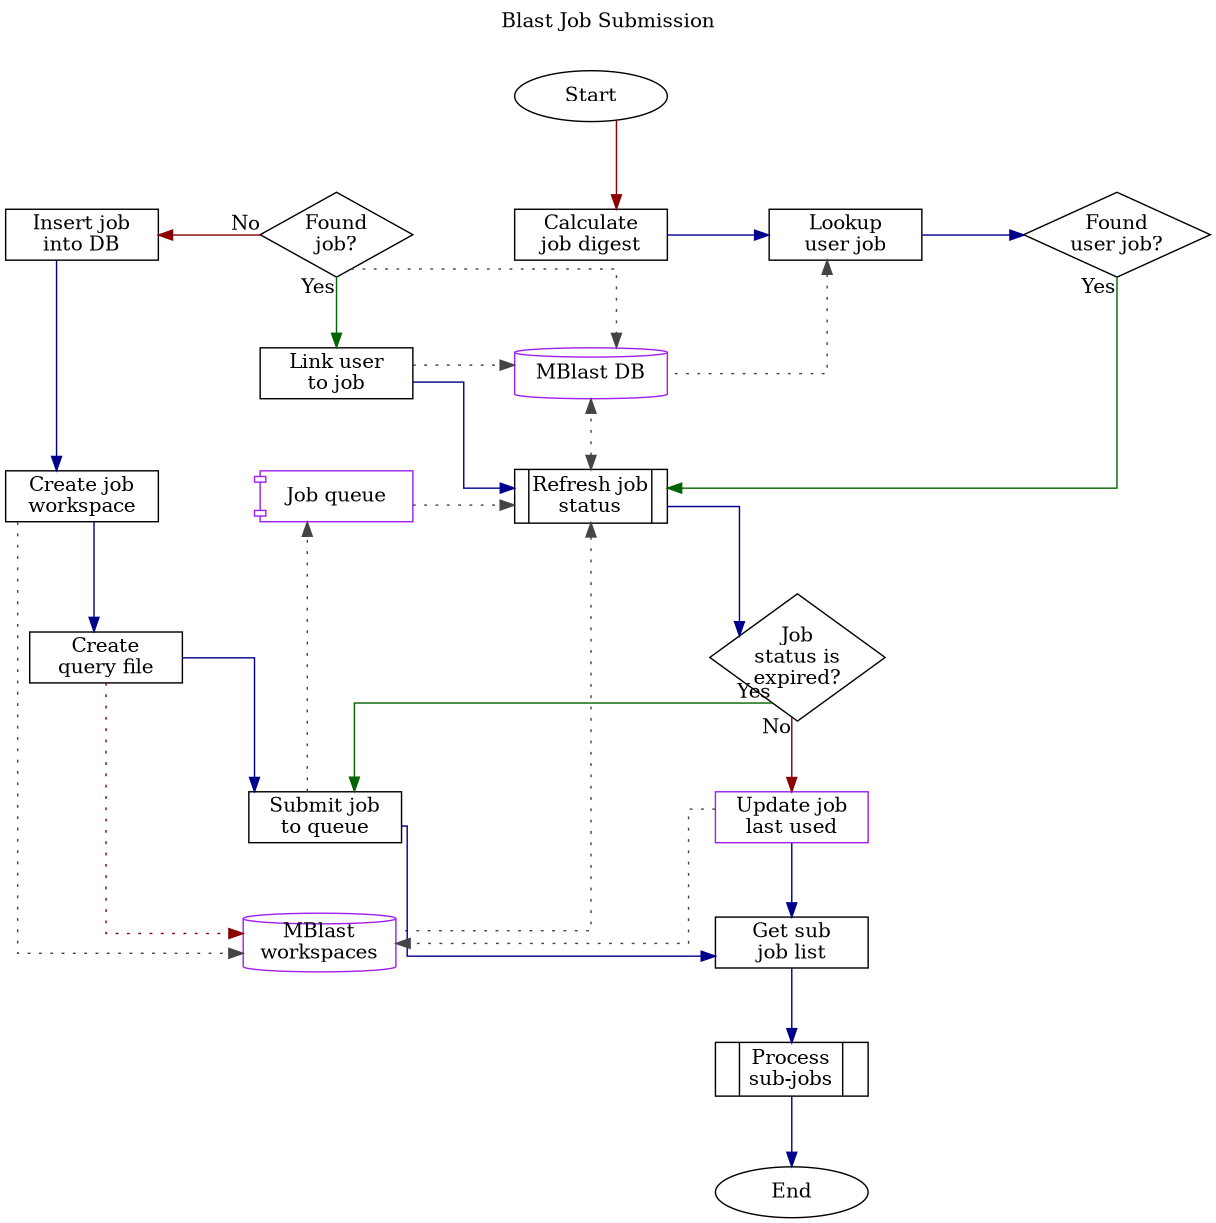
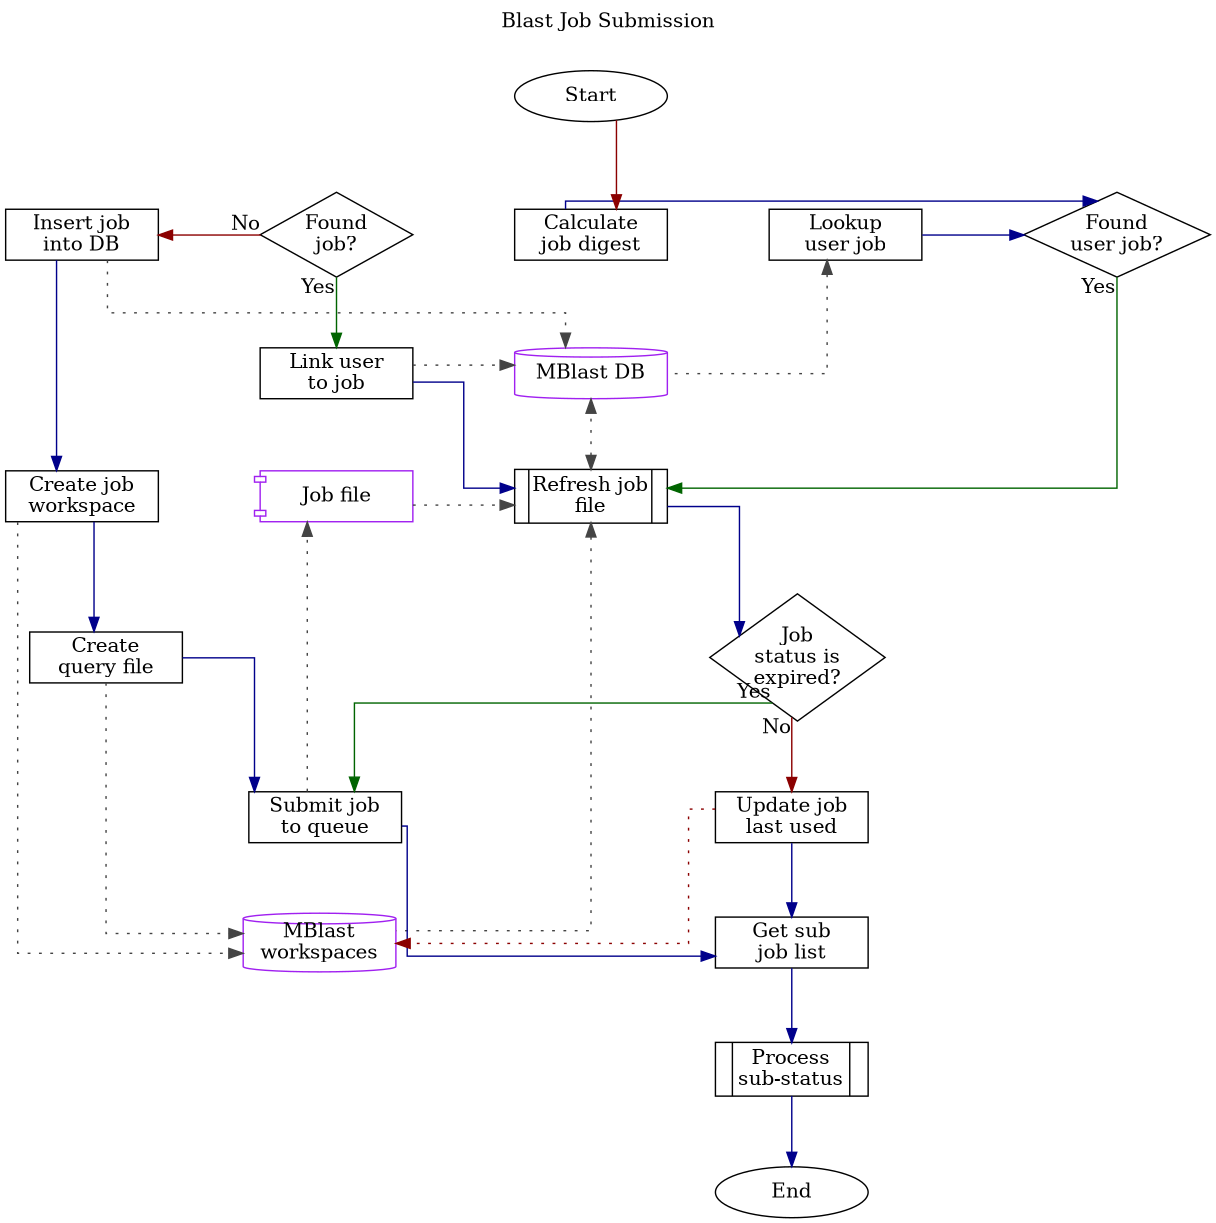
  digraph {
    compound=true
    label="Blast Job Submission"
    labelloc=t
    nodesep=1
    ranksep=0.7
    splines=ortho
    node [margin=0 shape=rect]
    edge [color=darkblue]
    n1 [color=purple label="MBlast DB" shape=cylinder width=1.5]
    n2 [color=purple label="MBlast\nworkspaces" shape=cylinder width=1.5]
-   n3 [color=purple label="Job queue" shape=component width=1.5]
+   n3 [color=purple label="Job file" shape=component width=1.5]
    n4 [label="Calculate\njob digest" width=1.5]
    n5 [label="Lookup\nuser job" width=1.5]
    n6 [label="Found\nuser job?" shape=diamond width=1.5]
    n7 [label="Found\njob?" shape=diamond width=1.5]
    n8 [label="Insert job\ninto DB" width=1.5]
    n9 [label="Link user\nto job" width=1.5]
-   n10 [label="|Refresh job\nstatus|" shape=record width=1.5]
+   n10 [label="|Refresh job\nfile|" shape=record width=1.5]
    n11 [label="Create\nquery file" width=1.5]
    n12 [label="Job\nstatus is\nexpired?" shape=diamond width=1.5]
    n13 [label="Create job\nworkspace" width=1.5]
    n14 [label="Submit job\nto queue" width=1.5]
-   n15 [label="Update job\nlast used" width=1.5 color=purple]
+   n15 [label="Update job\nlast used" width=1.5]
    Start [shape=oval width=1.5]
    n17 [label="Get sub\njob list" width=1.5]
-   n18 [label="| Process\nsub-jobs |" shape=record width=1.5]
+   n18 [label="| Process\nsub-status |" shape=record width=1.5]
    n19 [label=End shape=oval width=1.5]
    subgraph sub_1 {
      n1
      n2
      n3
    }
    subgraph sub_2 {
      rank=same
      n4
      n5
      n6
    }
    subgraph sub_3 {
      rank=same
      n7
      n8
    }
    subgraph sub_4 {
      rank=same
      n1
      n9
    }
    subgraph sub_5 {
      rank=same
      n3
      n10
    }
    subgraph sub_6 {
      rank=same
      n11
      n12
    }
    n3 -> n10 [color="#444444" style=dotted]
-   n4 -> n5
+   n4 -> n6
    n5 -> n1 [color="#444444" dir=back style=dotted]
    n5 -> n6
    n6 -> n10 [color=darkgreen taillabel=Yes]
    n7 -> n9 [color=darkgreen taillabel=Yes]
-   n7 -> n1 [color="#444444" style=dotted]
+   n8 -> n1 [color="#444444" style=dotted]
    n8 -> n7 [color=darkred dir=back headlabel=No]
    n8 -> n13
    n9 -> n1 [color="#444444" style=dotted]
    n9 -> n10
    n10 -> n1 [color="#444444" dir=both style=dotted]
    n10 -> n2 [color="#444444" dir=back style=dotted]
    n10 -> n12
-   n11 -> n2 [color=darkred style=dotted]
+   n11 -> n2 [color="#444444" style=dotted]
    n11 -> n14
    n12 -> n15 [color=darkred taillabel=No]
    n13 -> n2 [color="#444444" style=dotted]
    n13 -> n11
    n14 -> n3 [color="#444444" style=dotted]
    n14 -> n12 [color=darkgreen dir=back headlabel=Yes]
    n14 -> n17 [constraint=false]
-   n15 -> n2 [color="#444444" style=dotted]
+   n15 -> n2 [color=darkred style=dotted]
    n15 -> n17
    Start -> n4 [color=darkred]
    n17 -> n18
    n18 -> n19
  }
